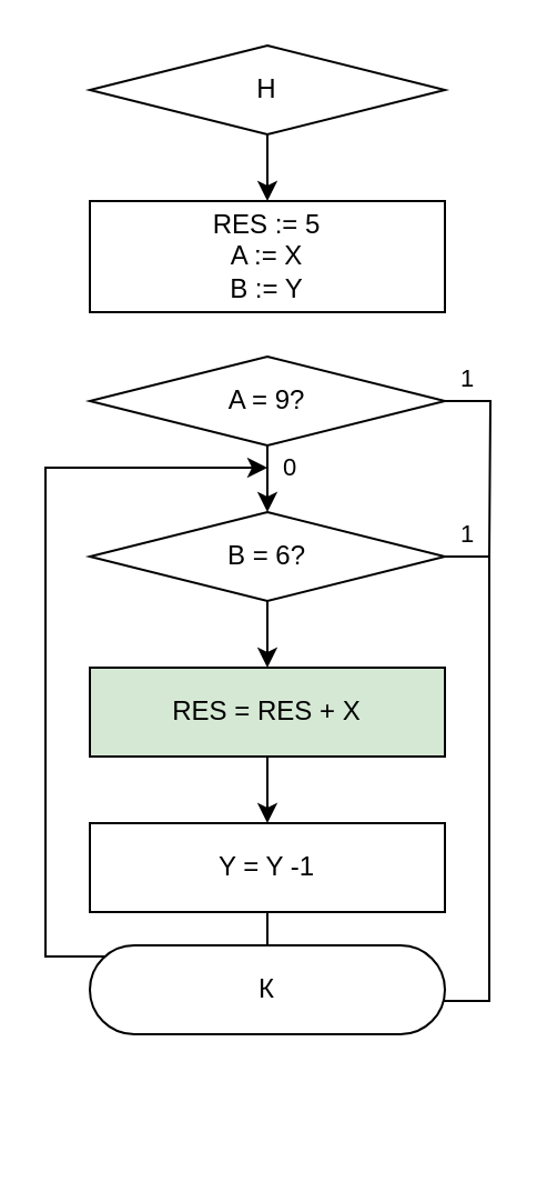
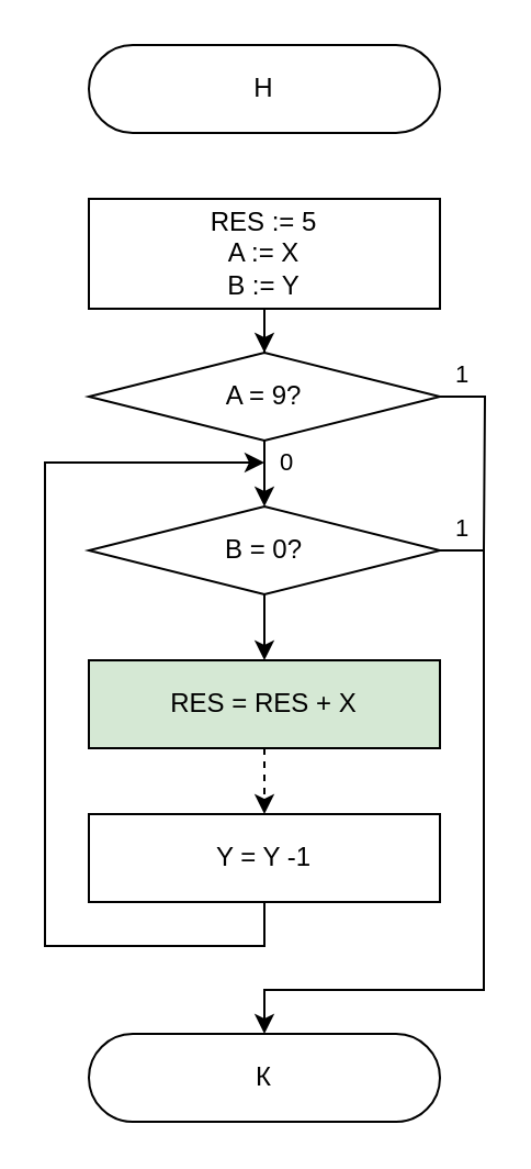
  <mxCell id="0" />
  <mxCell id="1" parent="0" />
- <mxCell id="2" value="" style="edgeStyle=orthogonalEdgeStyle;rounded=0;orthogonalLoop=1;jettySize=auto;html=1;" edge="1" parent="1" source="3" target="5"><mxGeometry relative="1" as="geometry" /></mxCell>
- <mxCell id="3" value="Н" style="rhombus;whiteSpace=wrap;html=1;arcSize=50;" vertex="1" parent="1"><mxGeometry x="40" y="20" width="160" height="40" as="geometry" /></mxCell>
+ <mxCell id="3" value="Н" style="rounded=1;whiteSpace=wrap;html=1;arcSize=50;" vertex="1" parent="1"><mxGeometry x="40" y="20" width="160" height="40" as="geometry" /></mxCell>
+ <mxCell id="4" value="" style="edgeStyle=orthogonalEdgeStyle;rounded=0;orthogonalLoop=1;jettySize=auto;html=1;" edge="1" parent="1" source="5" target="9"><mxGeometry relative="1" as="geometry" /></mxCell>
  <mxCell id="5" value="RES := 5&lt;br&gt;A := X&lt;br&gt;B := Y" style="rounded=0;whiteSpace=wrap;html=1;" vertex="1" parent="1"><mxGeometry x="40" y="90" width="160" height="50" as="geometry" /></mxCell>
  <mxCell id="6" value="0" style="edgeStyle=orthogonalEdgeStyle;rounded=0;orthogonalLoop=1;jettySize=auto;html=1;" edge="1" parent="1" source="9" target="11"><mxGeometry x="0.2" y="10" relative="1" as="geometry"><mxPoint as="offset" /></mxGeometry></mxCell>
  <mxCell id="7" value="1" style="edgeStyle=orthogonalEdgeStyle;rounded=0;orthogonalLoop=1;jettySize=auto;html=1;entryX=0.5;entryY=0;entryDx=0;entryDy=0;exitX=1;exitY=0.5;exitDx=0;exitDy=0;" edge="1" parent="1" source="11" target="16"><mxGeometry x="-0.941" y="10" relative="1" as="geometry"><mxPoint x="300" y="180" as="targetPoint" /><Array as="points"><mxPoint x="220" y="250" /><mxPoint x="220" y="450" /><mxPoint x="120" y="450" /></Array><mxPoint as="offset" /></mxGeometry></mxCell>
  <mxCell id="8" value="1" style="edgeStyle=orthogonalEdgeStyle;rounded=0;orthogonalLoop=1;jettySize=auto;html=1;endArrow=none;endFill=0;" edge="1" parent="1" source="9"><mxGeometry x="-0.778" y="10" relative="1" as="geometry"><mxPoint x="220" y="250" as="targetPoint" /><mxPoint as="offset" /></mxGeometry></mxCell>
  <mxCell id="9" value="A = 9?" style="rhombus;whiteSpace=wrap;html=1;rounded=0;" vertex="1" parent="1"><mxGeometry x="40" y="160" width="160" height="40" as="geometry" /></mxCell>
  <mxCell id="10" style="edgeStyle=orthogonalEdgeStyle;rounded=0;orthogonalLoop=1;jettySize=auto;html=1;exitX=0.5;exitY=1;exitDx=0;exitDy=0;entryX=0.5;entryY=0;entryDx=0;entryDy=0;" edge="1" parent="1" source="11" target="13"><mxGeometry relative="1" as="geometry" /></mxCell>
- <mxCell id="11" value="B = 6?" style="rhombus;whiteSpace=wrap;html=1;rounded=0;" vertex="1" parent="1"><mxGeometry x="40" y="230" width="160" height="40" as="geometry" /></mxCell>
- <mxCell id="12" style="edgeStyle=orthogonalEdgeStyle;rounded=0;orthogonalLoop=1;jettySize=auto;html=1;exitX=0.5;exitY=1;exitDx=0;exitDy=0;entryX=0.5;entryY=0;entryDx=0;entryDy=0;" edge="1" parent="1" source="13" target="15"><mxGeometry relative="1" as="geometry" /></mxCell>
+ <mxCell id="11" value="B = 0?" style="rhombus;whiteSpace=wrap;html=1;rounded=0;" vertex="1" parent="1"><mxGeometry x="40" y="230" width="160" height="40" as="geometry" /></mxCell>
+ <mxCell id="12" style="edgeStyle=orthogonalEdgeStyle;rounded=0;orthogonalLoop=1;jettySize=auto;html=1;exitX=0.5;exitY=1;exitDx=0;exitDy=0;entryX=0.5;entryY=0;entryDx=0;entryDy=0;dashed=1;" edge="1" parent="1" source="13" target="15"><mxGeometry relative="1" as="geometry" /></mxCell>
  <mxCell id="13" value="RES = RES + X" style="whiteSpace=wrap;html=1;rounded=0;fillColor=#d5e8d4;" vertex="1" parent="1"><mxGeometry x="40" y="300" width="160" height="40" as="geometry" /></mxCell>
  <mxCell id="14" value="" style="edgeStyle=orthogonalEdgeStyle;rounded=0;orthogonalLoop=1;jettySize=auto;html=1;exitX=0.5;exitY=1;exitDx=0;exitDy=0;" edge="1" parent="1" source="15"><mxGeometry relative="1" as="geometry"><mxPoint x="120" y="210" as="targetPoint" /><Array as="points"><mxPoint x="120" y="430" /><mxPoint x="20" y="430" /><mxPoint x="20" y="210" /></Array></mxGeometry></mxCell>
  <mxCell id="15" value="Y = Y -1" style="whiteSpace=wrap;html=1;rounded=0;" vertex="1" parent="1"><mxGeometry x="40" y="370" width="160" height="40" as="geometry" /></mxCell>
- <mxCell id="16" value="К" style="rounded=1;whiteSpace=wrap;html=1;arcSize=50;" vertex="1" parent="1"><mxGeometry x="40" y="425" width="160" height="40" as="geometry" /></mxCell>
+ <mxCell id="16" value="К" style="rounded=1;whiteSpace=wrap;html=1;arcSize=50;" vertex="1" parent="1"><mxGeometry x="40" y="470" width="160" height="40" as="geometry" /></mxCell>
